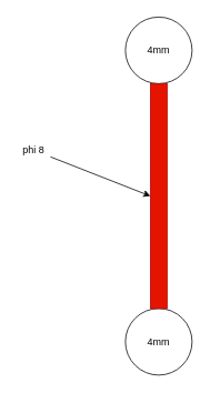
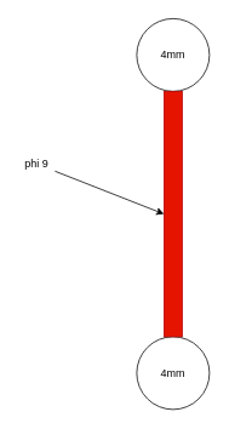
  <mxCell id="0" />
  <mxCell id="1" parent="0" />
  <mxCell id="2" value="4mm" style="ellipse;whiteSpace=wrap;html=1;aspect=fixed;" vertex="1" parent="1"><mxGeometry x="150" y="20" width="80" height="80" as="geometry" /></mxCell>
  <mxCell id="3" value="4mm" style="ellipse;whiteSpace=wrap;html=1;aspect=fixed;" vertex="1" parent="1"><mxGeometry x="150" y="370" width="80" height="80" as="geometry" /></mxCell>
  <mxCell id="4" value="" style="rounded=0;whiteSpace=wrap;html=1;fillColor=#e51400;strokeColor=#B20000;fontColor=#ffffff;" vertex="1" parent="1"><mxGeometry x="180" y="100" width="20" height="270" as="geometry" /></mxCell>
  <mxCell id="5" value="" style="endArrow=classic;html=1;entryX=0;entryY=0.5;entryDx=0;entryDy=0;" edge="1" parent="1" source="6" target="4"><mxGeometry width="50" height="50" relative="1" as="geometry"><mxPoint x="60" y="235" as="sourcePoint" /><mxPoint x="110" y="180" as="targetPoint" /></mxGeometry></mxCell>
- <mxCell id="6" value="phi 8" style="text;html=1;strokeColor=none;fillColor=none;align=center;verticalAlign=middle;whiteSpace=wrap;rounded=0;" vertex="1" parent="1"><mxGeometry x="20" y="170" width="40" height="20" as="geometry" /></mxCell>
+ <mxCell id="6" value="phi 9" style="text;html=1;strokeColor=none;fillColor=none;align=center;verticalAlign=middle;whiteSpace=wrap;rounded=0;" vertex="1" parent="1"><mxGeometry x="20" y="170" width="40" height="20" as="geometry" /></mxCell>
